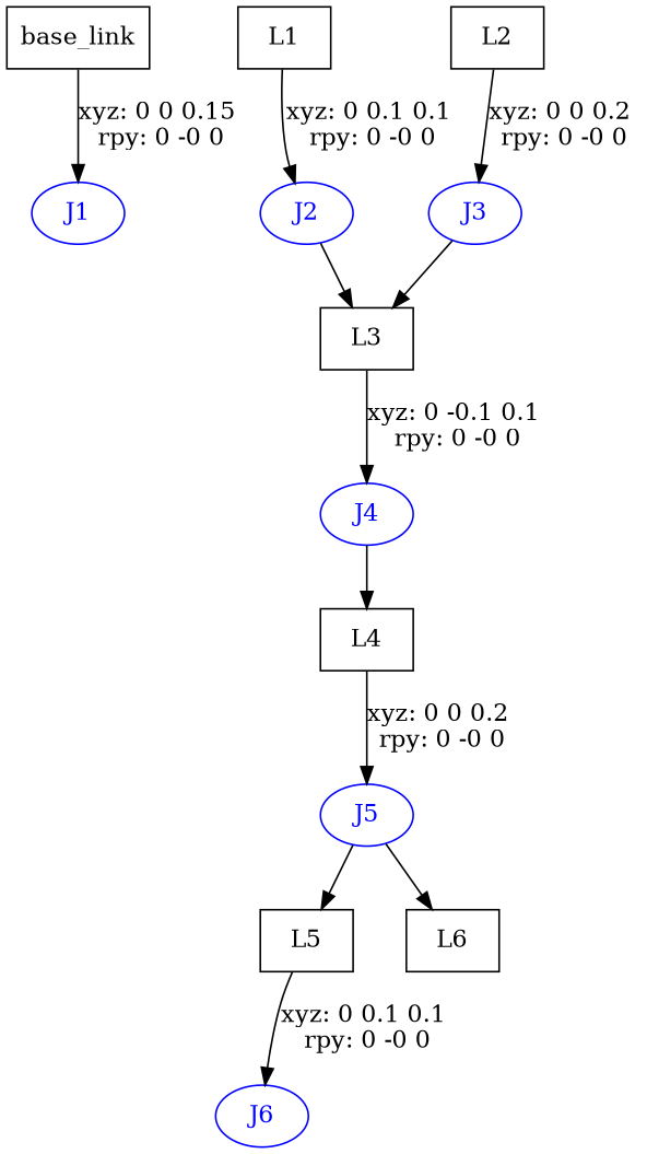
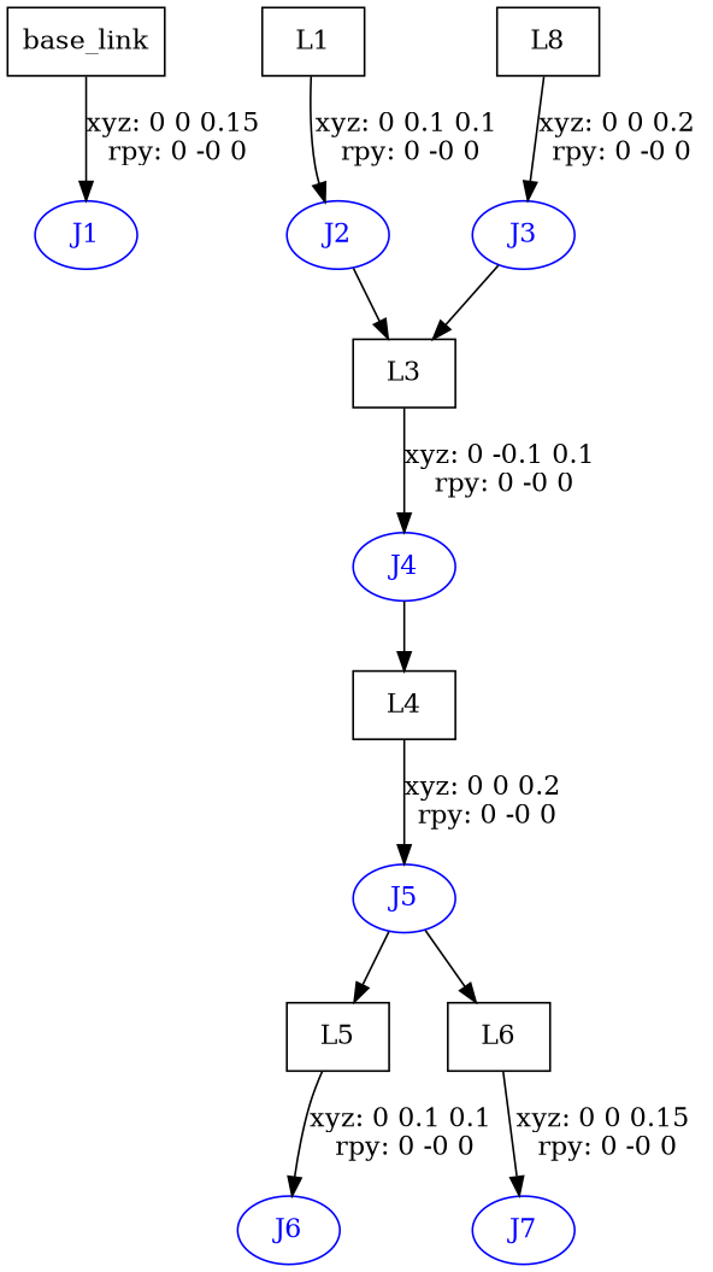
  digraph {
    node [shape=box]
    n1 [label=base_link]
    J1 [color=blue fontcolor=blue shape=ellipse]
    n3 [label=L1]
    J2 [color=blue fontcolor=blue shape=ellipse]
    n5 [label=L3]
-   n6 [label=L2]
+   n6 [label=L8]
    J3 [color=blue fontcolor=blue shape=ellipse]
    J4 [color=blue fontcolor=blue shape=ellipse]
    n9 [label=L4]
    J5 [color=blue fontcolor=blue shape=ellipse]
    n11 [label=L5]
    n12 [label=L6]
    J6 [color=blue fontcolor=blue shape=ellipse]
+   J7 [color=blue fontcolor=blue shape=ellipse]
    n1 -> J1 [label="xyz: 0 0 0.15 \nrpy: 0 -0 0"]
    n3 -> J2 [label="xyz: 0 0.1 0.1 \nrpy: 0 -0 0"]
    J2 -> n5
    n5 -> J4 [label="xyz: 0 -0.1 0.1 \nrpy: 0 -0 0"]
    n6 -> J3 [label="xyz: 0 0 0.2 \nrpy: 0 -0 0"]
    J3 -> n5
    J4 -> n9
    n9 -> J5 [label="xyz: 0 0 0.2 \nrpy: 0 -0 0"]
    J5 -> n11
    J5 -> n12
    n11 -> J6 [label="xyz: 0 0.1 0.1 \nrpy: 0 -0 0"]
+   n12 -> J7 [label="xyz: 0 0 0.15 \nrpy: 0 -0 0"]
  }
